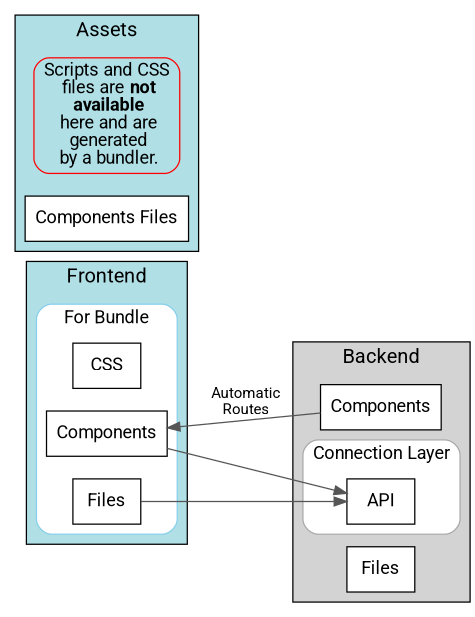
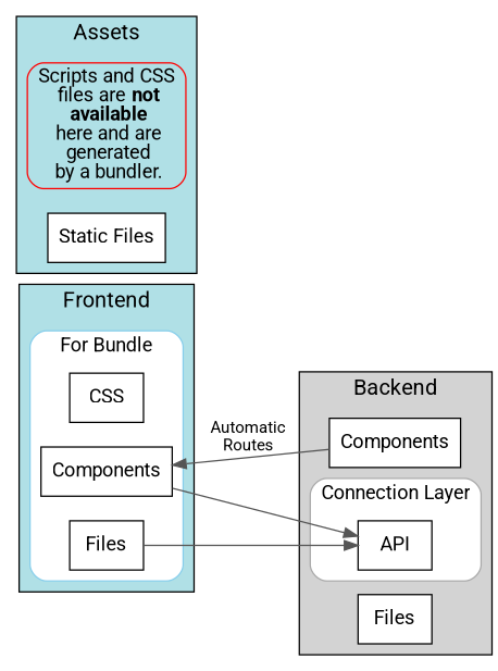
  digraph {
    bgcolor=white
    fontname=Roboto
    rankdir=LR
    node [fillcolor=white fontname=Roboto shape=box style=filled]
    edge [color="#555555" fontname=Roboto fontsize=12]
    n1 [fillcolor="#FFFFFF" label=API]
    n2 [label=Components]
    n3 [label=Files]
    n4 [color=red label=<Scripts and CSS<br/> files are <B>not<br/> available</B><br/> here and are<br/> generated<br/> by a bundler.> style=rounded]
-   n5 [label="Components Files"]
+   n5 [label="Static Files"]
    n6 [label=CSS]
    n7 [label=Components]
    n8 [label=Files]
    subgraph cluster_1 {
      fillcolor="#D3D3D3"
      fontsize=16
      label=Backend
      style=filled
      n2
      n3
      subgraph cluster_2 {
        color="#A9A9A9"
        fillcolor="#D3D3D3"
        fontsize=14
        label="Connection Layer"
        style=rounded
        n1
      }
    }
    subgraph cluster_3 {
      fillcolor="#B0E0E6"
      fontsize=16
      label=Assets
      style=filled
      n4
      n5
    }
    subgraph cluster_4 {
      fillcolor="#B0E0E6"
      fontsize=16
      label=Frontend
      style=filled
      subgraph cluster_5 {
        color="#87CEEB"
        fillcolor="#B0E0E6"
        fontsize=14
        label="For Bundle"
        style=rounded
        n6
        n7
        n8
      }
    }
    n2 -> n7 [label="Automatic\nRoutes"]
    n7 -> n1
    n8 -> n1
  }
